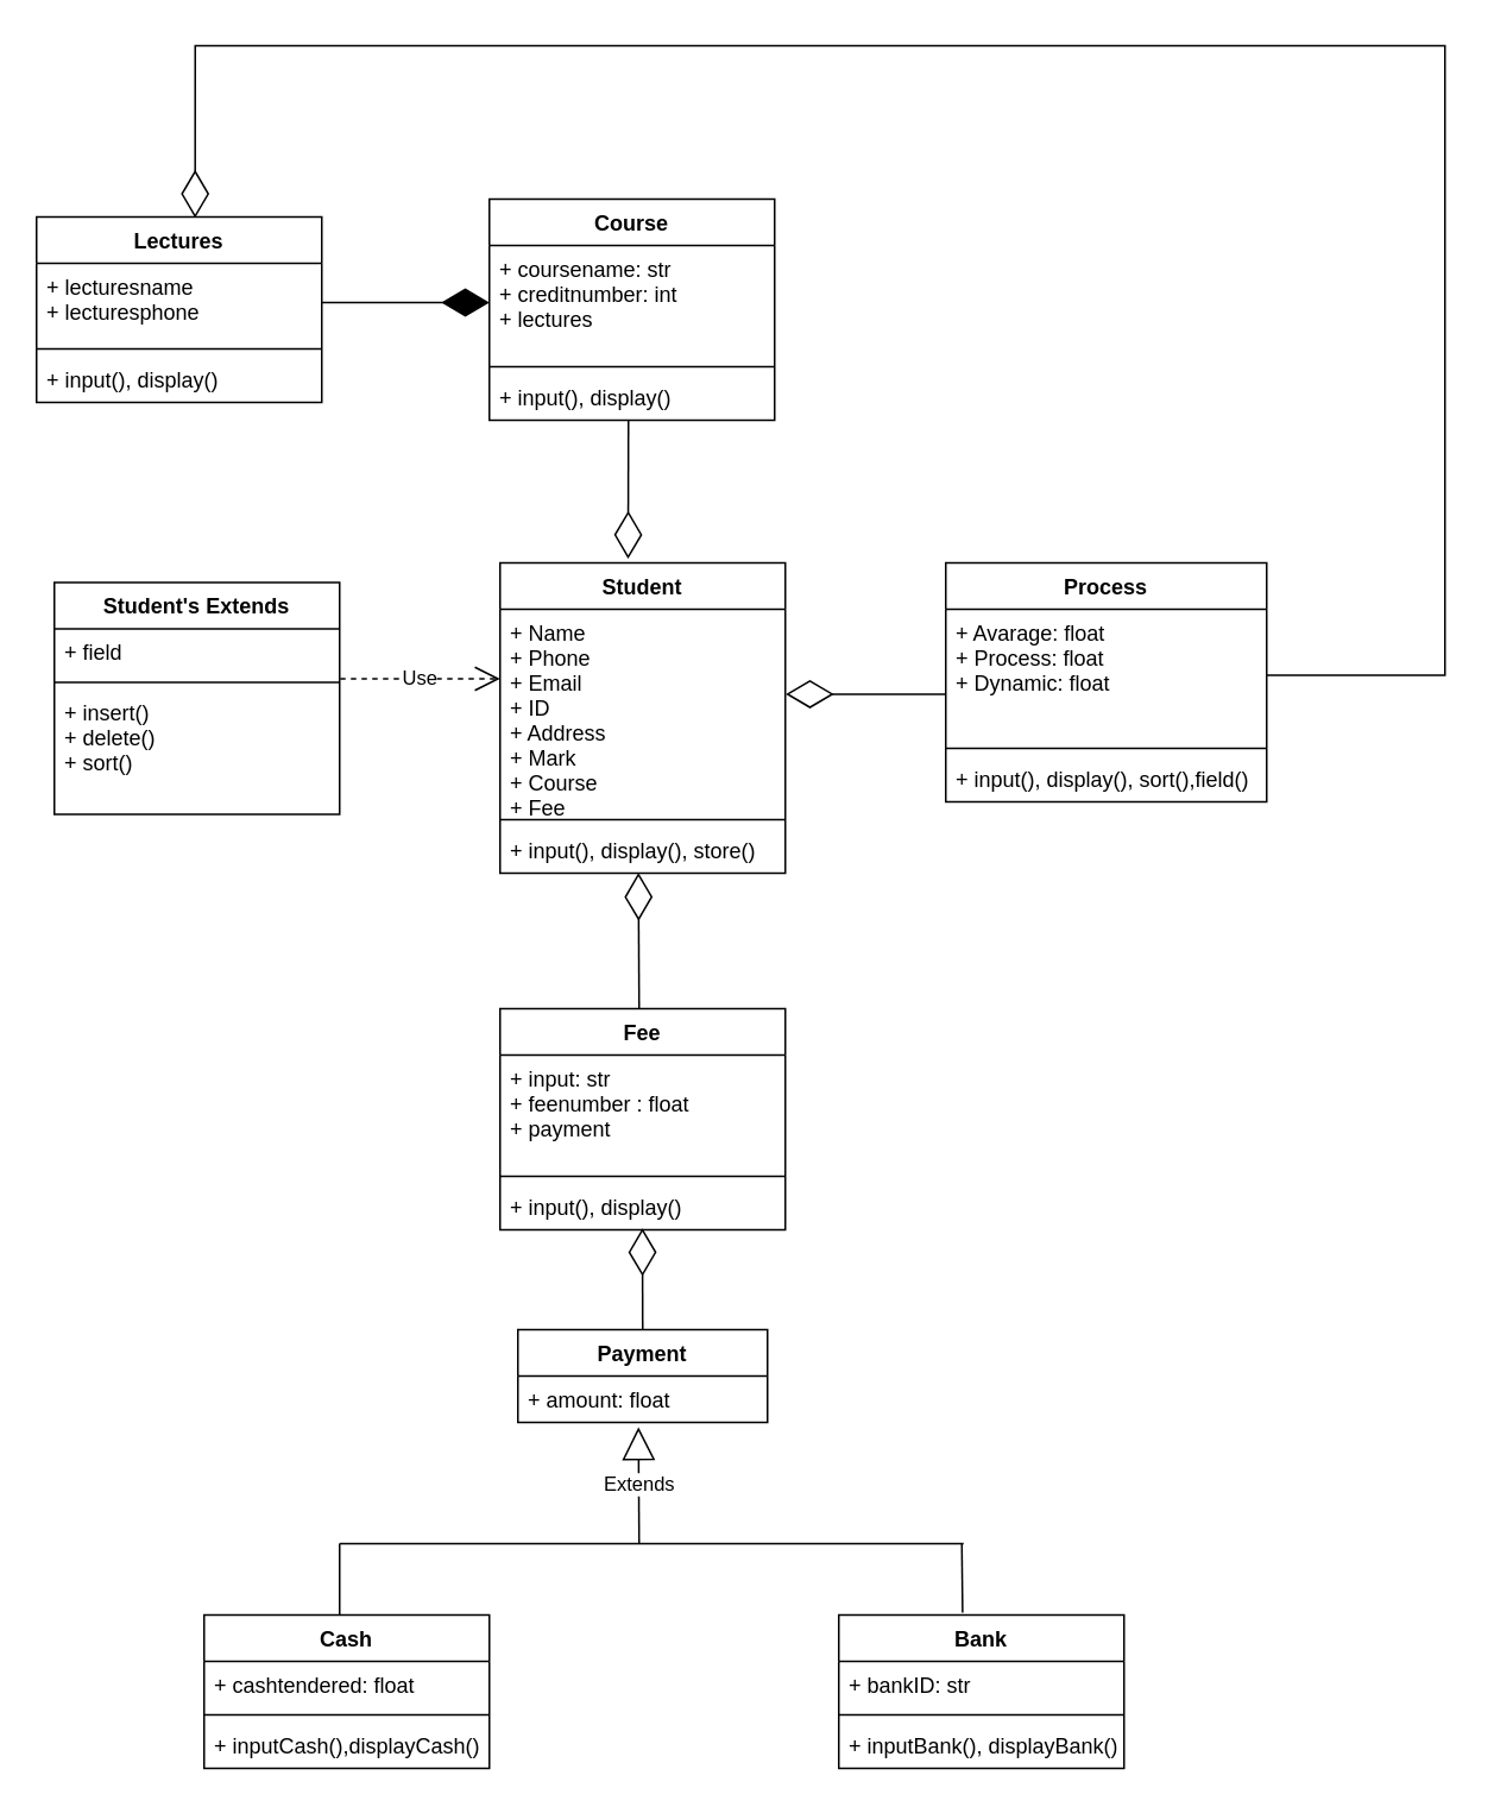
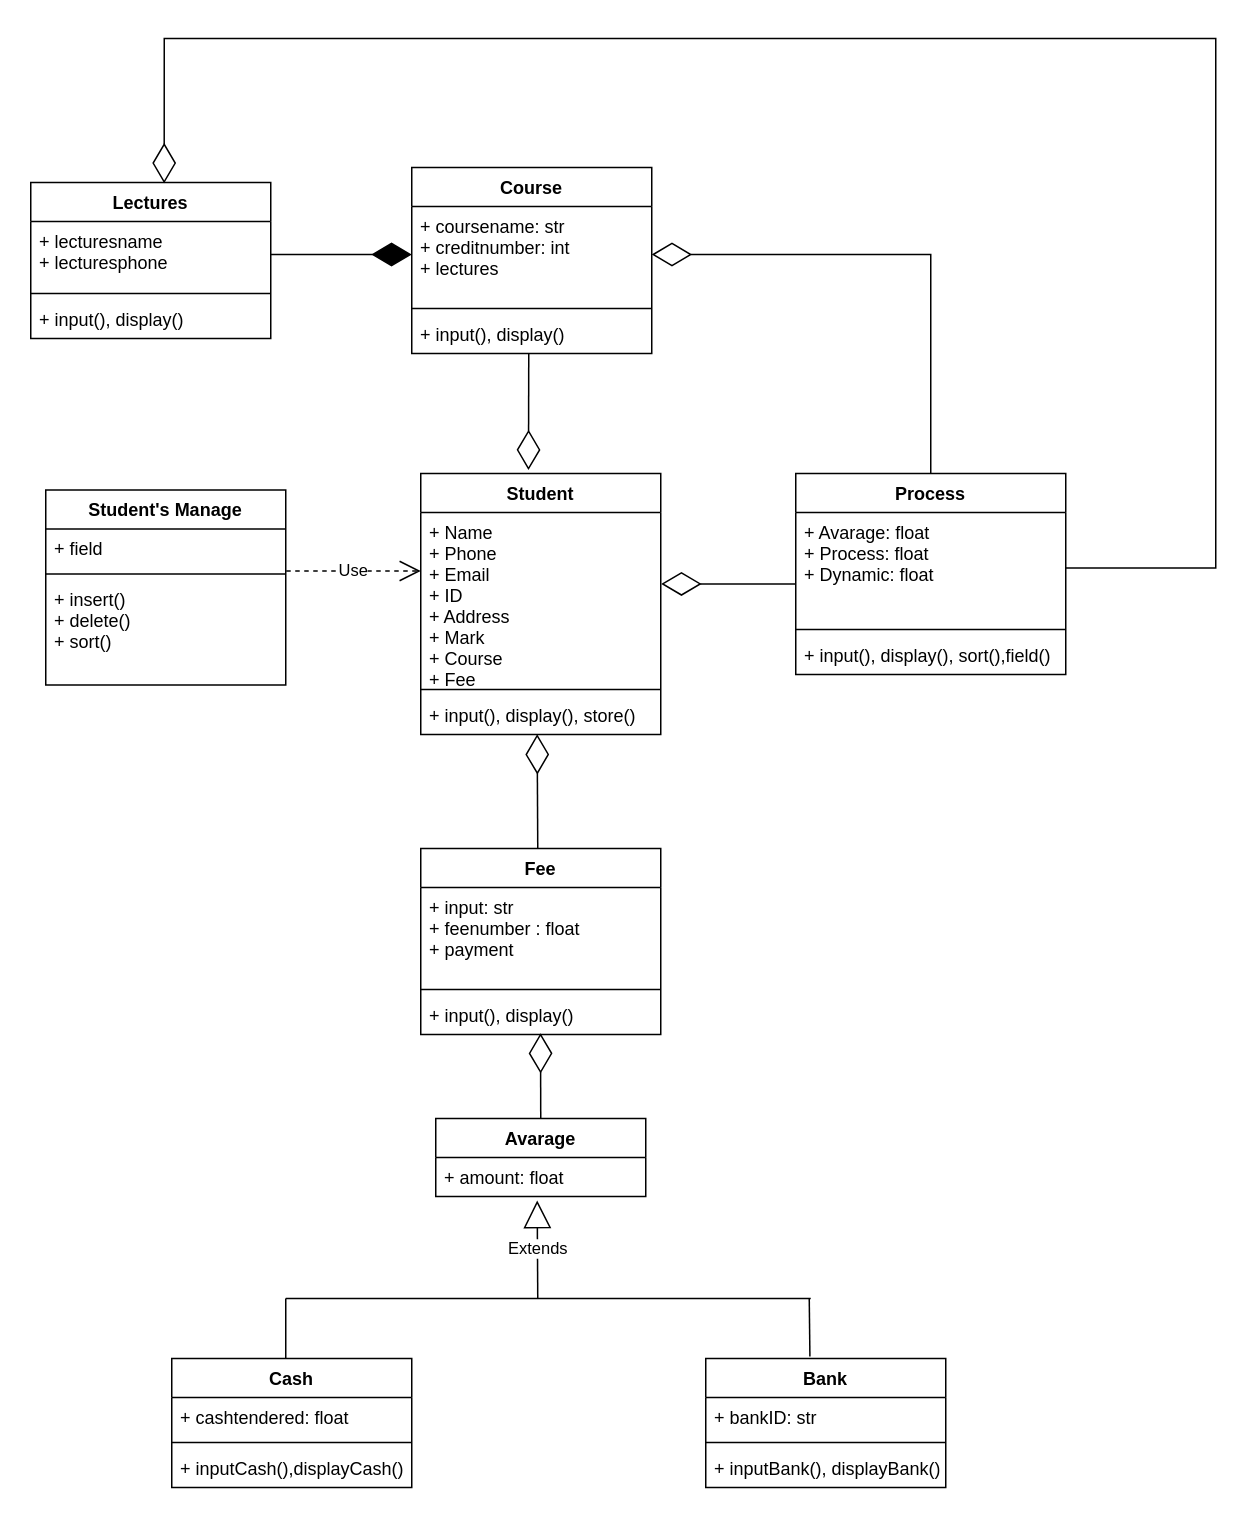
  <mxCell id="0" />
  <mxCell id="1" parent="0" />
  <mxCell id="2" value="Student" style="swimlane;fontStyle=1;align=center;verticalAlign=top;childLayout=stackLayout;horizontal=1;startSize=26;horizontalStack=0;resizeParent=1;resizeParentMax=0;resizeLast=0;collapsible=1;marginBottom=0;" vertex="1" parent="1"><mxGeometry x="280" y="310" width="160" height="174" as="geometry" /></mxCell>
  <mxCell id="3" value="+ Name&#10;+ Phone&#10;+ Email&#10;+ ID&#10;+ Address&#10;+ Mark&#10;+ Course&#10;+ Fee" style="text;strokeColor=none;fillColor=none;align=left;verticalAlign=top;spacingLeft=4;spacingRight=4;overflow=hidden;rotatable=0;points=[[0,0.5],[1,0.5]];portConstraint=eastwest;" vertex="1" parent="2"><mxGeometry y="26" width="160" height="114" as="geometry" /></mxCell>
  <mxCell id="4" value="" style="line;strokeWidth=1;fillColor=none;align=left;verticalAlign=middle;spacingTop=-1;spacingLeft=3;spacingRight=3;rotatable=0;labelPosition=right;points=[];portConstraint=eastwest;" vertex="1" parent="2"><mxGeometry y="140" width="160" height="8" as="geometry" /></mxCell>
  <mxCell id="5" value="+ input(), display(), store()" style="text;strokeColor=none;fillColor=none;align=left;verticalAlign=top;spacingLeft=4;spacingRight=4;overflow=hidden;rotatable=0;points=[[0,0.5],[1,0.5]];portConstraint=eastwest;" vertex="1" parent="2"><mxGeometry y="148" width="160" height="26" as="geometry" /></mxCell>
  <mxCell id="6" value="Process" style="swimlane;fontStyle=1;align=center;verticalAlign=top;childLayout=stackLayout;horizontal=1;startSize=26;horizontalStack=0;resizeParent=1;resizeParentMax=0;resizeLast=0;collapsible=1;marginBottom=0;" vertex="1" parent="1"><mxGeometry x="530" y="310" width="180" height="134" as="geometry" /></mxCell>
  <mxCell id="7" value="+ Avarage: float&#10;+ Process: float&#10;+ Dynamic: float&#10;" style="text;strokeColor=none;fillColor=none;align=left;verticalAlign=top;spacingLeft=4;spacingRight=4;overflow=hidden;rotatable=0;points=[[0,0.5],[1,0.5]];portConstraint=eastwest;" vertex="1" parent="6"><mxGeometry y="26" width="180" height="74" as="geometry" /></mxCell>
  <mxCell id="8" value="" style="line;strokeWidth=1;fillColor=none;align=left;verticalAlign=middle;spacingTop=-1;spacingLeft=3;spacingRight=3;rotatable=0;labelPosition=right;points=[];portConstraint=eastwest;" vertex="1" parent="6"><mxGeometry y="100" width="180" height="8" as="geometry" /></mxCell>
  <mxCell id="9" value="+ input(), display(), sort(),field()" style="text;strokeColor=none;fillColor=none;align=left;verticalAlign=top;spacingLeft=4;spacingRight=4;overflow=hidden;rotatable=0;points=[[0,0.5],[1,0.5]];portConstraint=eastwest;" vertex="1" parent="6"><mxGeometry y="108" width="180" height="26" as="geometry" /></mxCell>
  <mxCell id="10" value="Course" style="swimlane;fontStyle=1;align=center;verticalAlign=top;childLayout=stackLayout;horizontal=1;startSize=26;horizontalStack=0;resizeParent=1;resizeParentMax=0;resizeLast=0;collapsible=1;marginBottom=0;" vertex="1" parent="1"><mxGeometry x="274" y="106" width="160" height="124" as="geometry" /></mxCell>
  <mxCell id="11" value="+ coursename: str&#10;+ creditnumber: int&#10;+ lectures" style="text;strokeColor=none;fillColor=none;align=left;verticalAlign=top;spacingLeft=4;spacingRight=4;overflow=hidden;rotatable=0;points=[[0,0.5],[1,0.5]];portConstraint=eastwest;" vertex="1" parent="10"><mxGeometry y="26" width="160" height="64" as="geometry" /></mxCell>
  <mxCell id="12" value="" style="line;strokeWidth=1;fillColor=none;align=left;verticalAlign=middle;spacingTop=-1;spacingLeft=3;spacingRight=3;rotatable=0;labelPosition=right;points=[];portConstraint=eastwest;" vertex="1" parent="10"><mxGeometry y="90" width="160" height="8" as="geometry" /></mxCell>
  <mxCell id="13" value="+ input(), display()" style="text;strokeColor=none;fillColor=none;align=left;verticalAlign=top;spacingLeft=4;spacingRight=4;overflow=hidden;rotatable=0;points=[[0,0.5],[1,0.5]];portConstraint=eastwest;" vertex="1" parent="10"><mxGeometry y="98" width="160" height="26" as="geometry" /></mxCell>
  <mxCell id="14" value="Fee" style="swimlane;fontStyle=1;align=center;verticalAlign=top;childLayout=stackLayout;horizontal=1;startSize=26;horizontalStack=0;resizeParent=1;resizeParentMax=0;resizeLast=0;collapsible=1;marginBottom=0;" vertex="1" parent="1"><mxGeometry x="280" y="560" width="160" height="124" as="geometry" /></mxCell>
  <mxCell id="15" value="+ input: str&#10;+ feenumber : float&#10;+ payment" style="text;strokeColor=none;fillColor=none;align=left;verticalAlign=top;spacingLeft=4;spacingRight=4;overflow=hidden;rotatable=0;points=[[0,0.5],[1,0.5]];portConstraint=eastwest;" vertex="1" parent="14"><mxGeometry y="26" width="160" height="64" as="geometry" /></mxCell>
  <mxCell id="16" value="" style="line;strokeWidth=1;fillColor=none;align=left;verticalAlign=middle;spacingTop=-1;spacingLeft=3;spacingRight=3;rotatable=0;labelPosition=right;points=[];portConstraint=eastwest;" vertex="1" parent="14"><mxGeometry y="90" width="160" height="8" as="geometry" /></mxCell>
  <mxCell id="17" value="+ input(), display()" style="text;strokeColor=none;fillColor=none;align=left;verticalAlign=top;spacingLeft=4;spacingRight=4;overflow=hidden;rotatable=0;points=[[0,0.5],[1,0.5]];portConstraint=eastwest;" vertex="1" parent="14"><mxGeometry y="98" width="160" height="26" as="geometry" /></mxCell>
  <mxCell id="18" value="Cash" style="swimlane;fontStyle=1;align=center;verticalAlign=top;childLayout=stackLayout;horizontal=1;startSize=26;horizontalStack=0;resizeParent=1;resizeParentMax=0;resizeLast=0;collapsible=1;marginBottom=0;" vertex="1" parent="1"><mxGeometry x="114" y="900" width="160" height="86" as="geometry" /></mxCell>
  <mxCell id="19" value="+ cashtendered: float" style="text;strokeColor=none;fillColor=none;align=left;verticalAlign=top;spacingLeft=4;spacingRight=4;overflow=hidden;rotatable=0;points=[[0,0.5],[1,0.5]];portConstraint=eastwest;" vertex="1" parent="18"><mxGeometry y="26" width="160" height="26" as="geometry" /></mxCell>
  <mxCell id="20" value="" style="line;strokeWidth=1;fillColor=none;align=left;verticalAlign=middle;spacingTop=-1;spacingLeft=3;spacingRight=3;rotatable=0;labelPosition=right;points=[];portConstraint=eastwest;" vertex="1" parent="18"><mxGeometry y="52" width="160" height="8" as="geometry" /></mxCell>
  <mxCell id="21" value="+ inputCash(),displayCash()" style="text;strokeColor=none;fillColor=none;align=left;verticalAlign=top;spacingLeft=4;spacingRight=4;overflow=hidden;rotatable=0;points=[[0,0.5],[1,0.5]];portConstraint=eastwest;" vertex="1" parent="18"><mxGeometry y="60" width="160" height="26" as="geometry" /></mxCell>
  <mxCell id="22" value="Bank" style="swimlane;fontStyle=1;align=center;verticalAlign=top;childLayout=stackLayout;horizontal=1;startSize=26;horizontalStack=0;resizeParent=1;resizeParentMax=0;resizeLast=0;collapsible=1;marginBottom=0;" vertex="1" parent="1"><mxGeometry x="470" y="900" width="160" height="86" as="geometry" /></mxCell>
  <mxCell id="23" value="+ bankID: str" style="text;strokeColor=none;fillColor=none;align=left;verticalAlign=top;spacingLeft=4;spacingRight=4;overflow=hidden;rotatable=0;points=[[0,0.5],[1,0.5]];portConstraint=eastwest;" vertex="1" parent="22"><mxGeometry y="26" width="160" height="26" as="geometry" /></mxCell>
  <mxCell id="24" value="" style="line;strokeWidth=1;fillColor=none;align=left;verticalAlign=middle;spacingTop=-1;spacingLeft=3;spacingRight=3;rotatable=0;labelPosition=right;points=[];portConstraint=eastwest;" vertex="1" parent="22"><mxGeometry y="52" width="160" height="8" as="geometry" /></mxCell>
  <mxCell id="25" value="+ inputBank(), displayBank()" style="text;strokeColor=none;fillColor=none;align=left;verticalAlign=top;spacingLeft=4;spacingRight=4;overflow=hidden;rotatable=0;points=[[0,0.5],[1,0.5]];portConstraint=eastwest;" vertex="1" parent="22"><mxGeometry y="60" width="160" height="26" as="geometry" /></mxCell>
- <mxCell id="26" value="Student's Extends" style="swimlane;fontStyle=1;align=center;verticalAlign=top;childLayout=stackLayout;horizontal=1;startSize=26;horizontalStack=0;resizeParent=1;resizeParentMax=0;resizeLast=0;collapsible=1;marginBottom=0;" vertex="1" parent="1"><mxGeometry x="30" y="321" width="160" height="130" as="geometry" /></mxCell>
+ <mxCell id="26" value="Student's Manage" style="swimlane;fontStyle=1;align=center;verticalAlign=top;childLayout=stackLayout;horizontal=1;startSize=26;horizontalStack=0;resizeParent=1;resizeParentMax=0;resizeLast=0;collapsible=1;marginBottom=0;" vertex="1" parent="1"><mxGeometry x="30" y="321" width="160" height="130" as="geometry" /></mxCell>
  <mxCell id="27" value="+ field" style="text;strokeColor=none;fillColor=none;align=left;verticalAlign=top;spacingLeft=4;spacingRight=4;overflow=hidden;rotatable=0;points=[[0,0.5],[1,0.5]];portConstraint=eastwest;" vertex="1" parent="26"><mxGeometry y="26" width="160" height="26" as="geometry" /></mxCell>
  <mxCell id="28" value="" style="line;strokeWidth=1;fillColor=none;align=left;verticalAlign=middle;spacingTop=-1;spacingLeft=3;spacingRight=3;rotatable=0;labelPosition=right;points=[];portConstraint=eastwest;" vertex="1" parent="26"><mxGeometry y="52" width="160" height="8" as="geometry" /></mxCell>
  <mxCell id="29" value="+ insert()&#10;+ delete()&#10;+ sort()" style="text;strokeColor=none;fillColor=none;align=left;verticalAlign=top;spacingLeft=4;spacingRight=4;overflow=hidden;rotatable=0;points=[[0,0.5],[1,0.5]];portConstraint=eastwest;" vertex="1" parent="26"><mxGeometry y="60" width="160" height="70" as="geometry" /></mxCell>
  <mxCell id="30" value="" style="endArrow=diamondThin;endFill=0;endSize=24;html=1;rounded=0;entryX=1.002;entryY=0.418;entryDx=0;entryDy=0;entryPerimeter=0;exitX=0;exitY=0.644;exitDx=0;exitDy=0;exitPerimeter=0;" edge="1" parent="1" source="7" target="3"><mxGeometry width="160" relative="1" as="geometry"><mxPoint x="530" y="375" as="sourcePoint" /><mxPoint x="490" y="440" as="targetPoint" /></mxGeometry></mxCell>
  <mxCell id="31" value="Lectures" style="swimlane;fontStyle=1;align=center;verticalAlign=top;childLayout=stackLayout;horizontal=1;startSize=26;horizontalStack=0;resizeParent=1;resizeParentMax=0;resizeLast=0;collapsible=1;marginBottom=0;" vertex="1" parent="1"><mxGeometry y="116" width="160" height="104" as="geometry" x="20" /></mxCell>
  <mxCell id="32" value="+ lecturesname&#10;+ lecturesphone" style="text;strokeColor=none;fillColor=none;align=left;verticalAlign=top;spacingLeft=4;spacingRight=4;overflow=hidden;rotatable=0;points=[[0,0.5],[1,0.5]];portConstraint=eastwest;" vertex="1" parent="31"><mxGeometry y="26" width="160" height="44" as="geometry" /></mxCell>
  <mxCell id="33" value="" style="line;strokeWidth=1;fillColor=none;align=left;verticalAlign=middle;spacingTop=-1;spacingLeft=3;spacingRight=3;rotatable=0;labelPosition=right;points=[];portConstraint=eastwest;" vertex="1" parent="31"><mxGeometry y="70" width="160" height="8" as="geometry" /></mxCell>
  <mxCell id="34" value="+ input(), display()" style="text;strokeColor=none;fillColor=none;align=left;verticalAlign=top;spacingLeft=4;spacingRight=4;overflow=hidden;rotatable=0;points=[[0,0.5],[1,0.5]];portConstraint=eastwest;" vertex="1" parent="31"><mxGeometry y="78" width="160" height="26" as="geometry" /></mxCell>
  <mxCell id="35" value="Use" style="endArrow=open;endSize=12;dashed=1;html=1;rounded=0;exitX=1.002;exitY=0.25;exitDx=0;exitDy=0;exitPerimeter=0;" edge="1" parent="1" source="28"><mxGeometry width="160" relative="1" as="geometry"><mxPoint x="380" y="470" as="sourcePoint" /><mxPoint x="280" y="375" as="targetPoint" /></mxGeometry></mxCell>
+ <mxCell id="36" value="" style="endArrow=diamondThin;endFill=0;endSize=24;html=1;rounded=0;exitX=0.5;exitY=0;exitDx=0;exitDy=0;entryX=1;entryY=0.5;entryDx=0;entryDy=0;" edge="1" parent="1" source="6" target="11"><mxGeometry width="160" relative="1" as="geometry"><mxPoint x="530" y="340" as="sourcePoint" /><mxPoint x="690" y="340" as="targetPoint" /><Array as="points"><mxPoint x="620" y="164" /></Array></mxGeometry></mxCell>
  <mxCell id="37" value="" style="endArrow=diamondThin;endFill=0;endSize=24;html=1;rounded=0;entryX=0.449;entryY=-0.013;entryDx=0;entryDy=0;entryPerimeter=0;" edge="1" parent="1" target="2"><mxGeometry width="160" relative="1" as="geometry"><mxPoint x="352" as="sourcePoint" y="230" /><mxPoint x="690" y="340" as="targetPoint" /></mxGeometry></mxCell>
  <mxCell id="38" value="" style="endArrow=diamondThin;endFill=1;endSize=24;html=1;rounded=0;exitX=1;exitY=0.5;exitDx=0;exitDy=0;entryX=0;entryY=0.5;entryDx=0;entryDy=0;" edge="1" parent="1" source="32" target="11"><mxGeometry width="160" relative="1" as="geometry"><mxPoint x="200" y="270" as="sourcePoint" /><mxPoint x="360" y="270" as="targetPoint" /></mxGeometry></mxCell>
  <mxCell id="39" value="" style="endArrow=diamondThin;endFill=0;endSize=24;html=1;rounded=0;entryX=0.485;entryY=0.993;entryDx=0;entryDy=0;entryPerimeter=0;" edge="1" parent="1" target="5"><mxGeometry width="160" relative="1" as="geometry"><mxPoint x="358" y="560" as="sourcePoint" /><mxPoint x="350" y="490" as="targetPoint" /></mxGeometry></mxCell>
- <mxCell id="40" value="Payment" style="swimlane;fontStyle=1;childLayout=stackLayout;horizontal=1;startSize=26;fillColor=none;horizontalStack=0;resizeParent=1;resizeParentMax=0;resizeLast=0;collapsible=1;marginBottom=0;" vertex="1" parent="1"><mxGeometry x="290" y="740" width="140" height="52" as="geometry" /></mxCell>
+ <mxCell id="40" value="Avarage" style="swimlane;fontStyle=1;childLayout=stackLayout;horizontal=1;startSize=26;fillColor=none;horizontalStack=0;resizeParent=1;resizeParentMax=0;resizeLast=0;collapsible=1;marginBottom=0;" vertex="1" parent="1"><mxGeometry x="290" y="740" width="140" height="52" as="geometry" /></mxCell>
  <mxCell id="41" value="+ amount: float" style="text;strokeColor=none;fillColor=none;align=left;verticalAlign=top;spacingLeft=4;spacingRight=4;overflow=hidden;rotatable=0;points=[[0,0.5],[1,0.5]];portConstraint=eastwest;" vertex="1" parent="40"><mxGeometry y="26" width="140" height="26" as="geometry" /></mxCell>
  <mxCell id="42" value="" style="endArrow=diamondThin;endFill=0;endSize=24;html=1;rounded=0;exitX=0.5;exitY=0;exitDx=0;exitDy=0;entryX=0.499;entryY=0.965;entryDx=0;entryDy=0;entryPerimeter=0;" edge="1" parent="1" source="40" target="17"><mxGeometry width="160" relative="1" as="geometry"><mxPoint x="200" y="710" as="sourcePoint" /><mxPoint x="360" y="690" as="targetPoint" /></mxGeometry></mxCell>
  <mxCell id="43" value="" style="endArrow=diamondThin;endFill=0;endSize=24;html=1;rounded=0;exitX=1;exitY=0.5;exitDx=0;exitDy=0;entryX=0.556;entryY=0.005;entryDx=0;entryDy=0;entryPerimeter=0;" edge="1" parent="1" source="7" target="31"><mxGeometry width="160" relative="1" as="geometry"><mxPoint x="200" y="340" as="sourcePoint" /><mxPoint x="360" y="340" as="targetPoint" /><Array as="points"><mxPoint x="810" y="373" /><mxPoint x="810" y="20" /><mxPoint x="109" y="20" /></Array></mxGeometry></mxCell>
  <mxCell id="44" value="Extends" style="endArrow=block;endSize=16;endFill=0;html=1;rounded=0;entryX=0.483;entryY=1.101;entryDx=0;entryDy=0;entryPerimeter=0;" edge="1" parent="1" target="41"><mxGeometry width="160" relative="1" as="geometry"><mxPoint x="358" y="860" as="sourcePoint" /><mxPoint x="470" y="750" as="targetPoint" /></mxGeometry></mxCell>
  <mxCell id="45" value="" style="endArrow=none;html=1;rounded=0;" edge="1" parent="1"><mxGeometry width="50" height="50" relative="1" as="geometry"><mxPoint x="190" y="860" as="sourcePoint" /><mxPoint x="540" y="860" as="targetPoint" /></mxGeometry></mxCell>
  <mxCell id="46" value="" style="endArrow=none;html=1;rounded=0;" edge="1" parent="1"><mxGeometry width="50" height="50" relative="1" as="geometry"><mxPoint x="190" y="900" as="sourcePoint" /><mxPoint x="190" y="860" as="targetPoint" /></mxGeometry></mxCell>
  <mxCell id="47" value="" style="endArrow=none;html=1;rounded=0;exitX=0.434;exitY=-0.015;exitDx=0;exitDy=0;exitPerimeter=0;" edge="1" parent="1" source="22"><mxGeometry width="50" height="50" relative="1" as="geometry"><mxPoint x="360" y="770" as="sourcePoint" /><mxPoint x="539" y="860" as="targetPoint" /></mxGeometry></mxCell>
